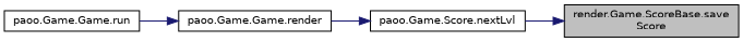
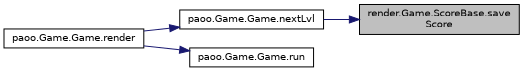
  digraph {
    rankdir=RL
    node [color=black fillcolor=white fontname=Helvetica fontsize=10 shape=record style=filled]
    edge [color=midnightblue dir=back fontname=Helvetica fontsize=10 labelfontname=Helvetica labelfontsize=10 style=solid]
    n1 [fillcolor=grey75 fontcolor=black height=0.2 label="render.Game.ScoreBase.save\lScore" width=0.4]
-   n2 [height=0.2 label="paoo.Game.Score.nextLvl" width=0.4]
+   n2 [height=0.2 label="paoo.Game.Game.nextLvl" width=0.4]
    n3 [height=0.2 label="paoo.Game.Game.render" width=0.4]
    n4 [height=0.2 label="paoo.Game.Game.run" width=0.4]
    n1 -> n2
    n2 -> n3
-   n3 -> n4
+   n4 -> n3
  }
